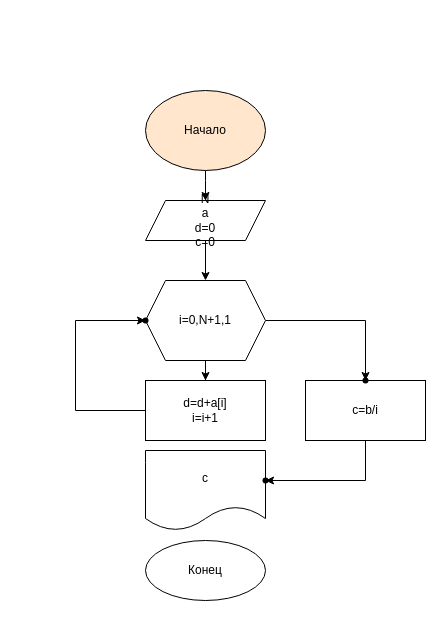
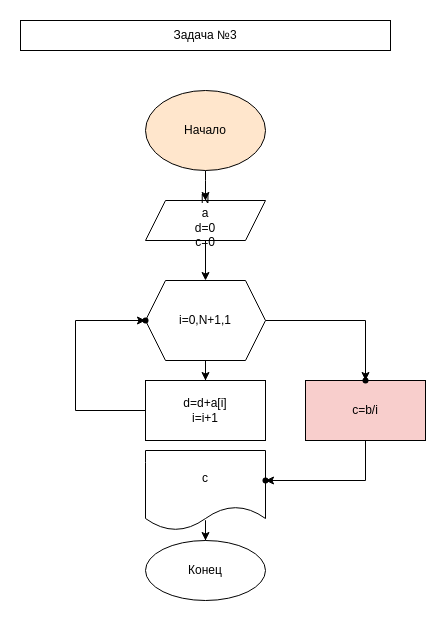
  <mxCell id="0" />
  <mxCell id="1" parent="0" />
+ <mxCell id="2" value="Задача №3" style="rounded=0;whiteSpace=wrap;html=1;" vertex="1" parent="1"><mxGeometry x="20" y="20" width="370" height="30" as="geometry" /></mxCell>
+ <mxCell id="3" value="" style="edgeStyle=orthogonalEdgeStyle;rounded=0;orthogonalLoop=1;jettySize=auto;html=1;" edge="1" parent="1" source="4" target="7"><mxGeometry relative="1" as="geometry" /></mxCell>
  <mxCell id="4" value="c" style="shape=document;whiteSpace=wrap;html=1;boundedLbl=1;" vertex="1" parent="1"><mxGeometry x="145" y="450" width="120" height="80" as="geometry" /></mxCell>
  <mxCell id="5" value="" style="edgeStyle=orthogonalEdgeStyle;rounded=0;orthogonalLoop=1;jettySize=auto;html=1;entryX=0.5;entryY=0;entryDx=0;entryDy=0;exitX=0.5;exitY=1;exitDx=0;exitDy=0;" edge="1" parent="1" source="6" target="9"><mxGeometry relative="1" as="geometry"><Array as="points"><mxPoint x="205" y="180" /><mxPoint x="205" y="180" /></Array></mxGeometry></mxCell>
  <mxCell id="6" value="Начало" style="ellipse;whiteSpace=wrap;html=1;fillColor=#ffe6cc;" vertex="1" parent="1"><mxGeometry x="145" width="120" height="80" as="geometry" y="90" /></mxCell>
  <mxCell id="7" value="Конец" style="ellipse;whiteSpace=wrap;html=1;" vertex="1" parent="1"><mxGeometry x="145" y="540" width="120" height="60" as="geometry" /></mxCell>
  <mxCell id="8" value="" style="edgeStyle=orthogonalEdgeStyle;rounded=0;orthogonalLoop=1;jettySize=auto;html=1;" edge="1" parent="1" source="9" target="14"><mxGeometry relative="1" as="geometry" /></mxCell>
  <mxCell id="9" value="N&lt;br&gt;a&lt;br&gt;d=0&lt;br&gt;c=0" style="shape=parallelogram;perimeter=parallelogramPerimeter;whiteSpace=wrap;html=1;fixedSize=1;" vertex="1" parent="1"><mxGeometry x="145" y="200" width="120" height="40" as="geometry" /></mxCell>
  <mxCell id="10" value="" style="edgeStyle=orthogonalEdgeStyle;rounded=0;orthogonalLoop=1;jettySize=auto;html=1;" edge="1" parent="1" source="11" target="16"><mxGeometry relative="1" as="geometry"><Array as="points"><mxPoint x="75" y="410" /><mxPoint x="75" y="320" /></Array></mxGeometry></mxCell>
  <mxCell id="11" value="d=d+a[i]&lt;br&gt;i=i+1" style="rounded=0;whiteSpace=wrap;html=1;" vertex="1" parent="1"><mxGeometry x="145" y="380" width="120" height="60" as="geometry" /></mxCell>
  <mxCell id="12" value="" style="edgeStyle=orthogonalEdgeStyle;rounded=0;orthogonalLoop=1;jettySize=auto;html=1;" edge="1" parent="1" source="14" target="11"><mxGeometry relative="1" as="geometry" /></mxCell>
  <mxCell id="13" value="" style="edgeStyle=orthogonalEdgeStyle;rounded=0;orthogonalLoop=1;jettySize=auto;html=1;" edge="1" parent="1" source="14" target="19"><mxGeometry relative="1" as="geometry"><Array as="points"><mxPoint x="365" y="320" /></Array></mxGeometry></mxCell>
  <mxCell id="14" value="i=0,N+1,1" style="shape=hexagon;perimeter=hexagonPerimeter2;whiteSpace=wrap;html=1;fixedSize=1;" vertex="1" parent="1"><mxGeometry x="145" y="280" width="120" height="80" as="geometry" /></mxCell>
  <mxCell id="15" value="" style="shape=waypoint;sketch=0;size=6;pointerEvents=1;points=[];fillColor=default;resizable=0;rotatable=0;perimeter=centerPerimeter;snapToPoint=1;" vertex="1" parent="1"><mxGeometry x="245" y="460" width="40" height="40" as="geometry" /></mxCell>
  <mxCell id="16" value="" style="shape=waypoint;sketch=0;size=6;pointerEvents=1;points=[];fillColor=default;resizable=0;rotatable=0;perimeter=centerPerimeter;snapToPoint=1;rounded=0;" vertex="1" parent="1"><mxGeometry x="125" y="300" width="40" height="40" as="geometry" /></mxCell>
  <mxCell id="17" value="" style="edgeStyle=orthogonalEdgeStyle;rounded=0;orthogonalLoop=1;jettySize=auto;html=1;entryX=0.59;entryY=0.55;entryDx=0;entryDy=0;entryPerimeter=0;" edge="1" parent="1" source="18" target="15"><mxGeometry relative="1" as="geometry"><Array as="points"><mxPoint x="365" y="480" /></Array></mxGeometry></mxCell>
- <mxCell id="18" value="c=b/i" style="rounded=0;whiteSpace=wrap;html=1;" vertex="1" parent="1"><mxGeometry x="305" y="380" width="120" height="60" as="geometry" /></mxCell>
+ <mxCell id="18" value="c=b/i" style="rounded=0;whiteSpace=wrap;html=1;fillColor=#f8cecc;" vertex="1" parent="1"><mxGeometry x="305" y="380" width="120" height="60" as="geometry" /></mxCell>
  <mxCell id="19" value="" style="shape=waypoint;sketch=0;size=6;pointerEvents=1;points=[];fillColor=default;resizable=0;rotatable=0;perimeter=centerPerimeter;snapToPoint=1;" vertex="1" parent="1"><mxGeometry x="345" y="360" width="40" height="40" as="geometry" /></mxCell>
